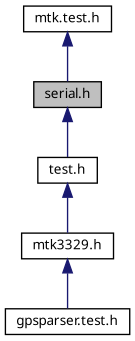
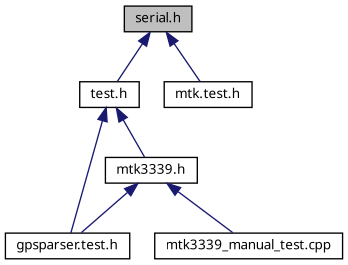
  digraph {
    fontname="Noto Sans"
    node [color=black fillcolor=white fontname="Noto Sans" fontsize=10 shape=record style=filled]
    edge [color=midnightblue dir=back fontname="Noto Sans" fontsize=10 labelfontname=Helvetica labelfontsize=10 style=solid]
    n1 [fillcolor=grey75 fontcolor=black height=0.2 label="serial.h" width=0.4]
    n2 [height=0.2 label="test.h" width=0.4]
    n3 [height=0.2 label="mtk.test.h" width=0.4]
    n4 [height=0.2 label="gpsparser.test.h" width=0.4]
-   n5 [height=0.2 label="mtk3329.h" width=0.4]
+   n5 [height=0.2 label="mtk3339.h" width=0.4]
+   n6 [height=0.2 label="mtk3339_manual_test.cpp" width=0.4]
    n1 -> n2
-   n3 -> n1
+   n1 -> n3
+   n2 -> n4
    n2 -> n5
    n5 -> n4
+   n5 -> n6
  }
